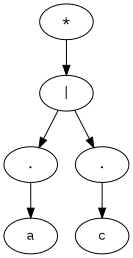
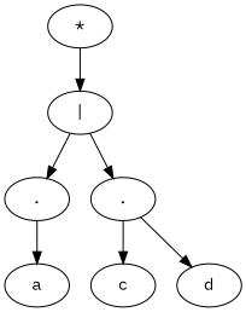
  digraph {
    fontname="IBM Plex Mono"
    node [fontname="IBM Plex Mono"]
    edge [fontname="IBM Plex Mono"]
    n1 [label="*"]
    n2 [label="|"]
    n3 [label="."]
    n4 [label="."]
    n5 [label=a]
    n6 [label=c]
+   n7 [label=d]
    n1 -> n2
    n2 -> n3
    n2 -> n4
    n3 -> n5
    n4 -> n6
+   n4 -> n7
  }
